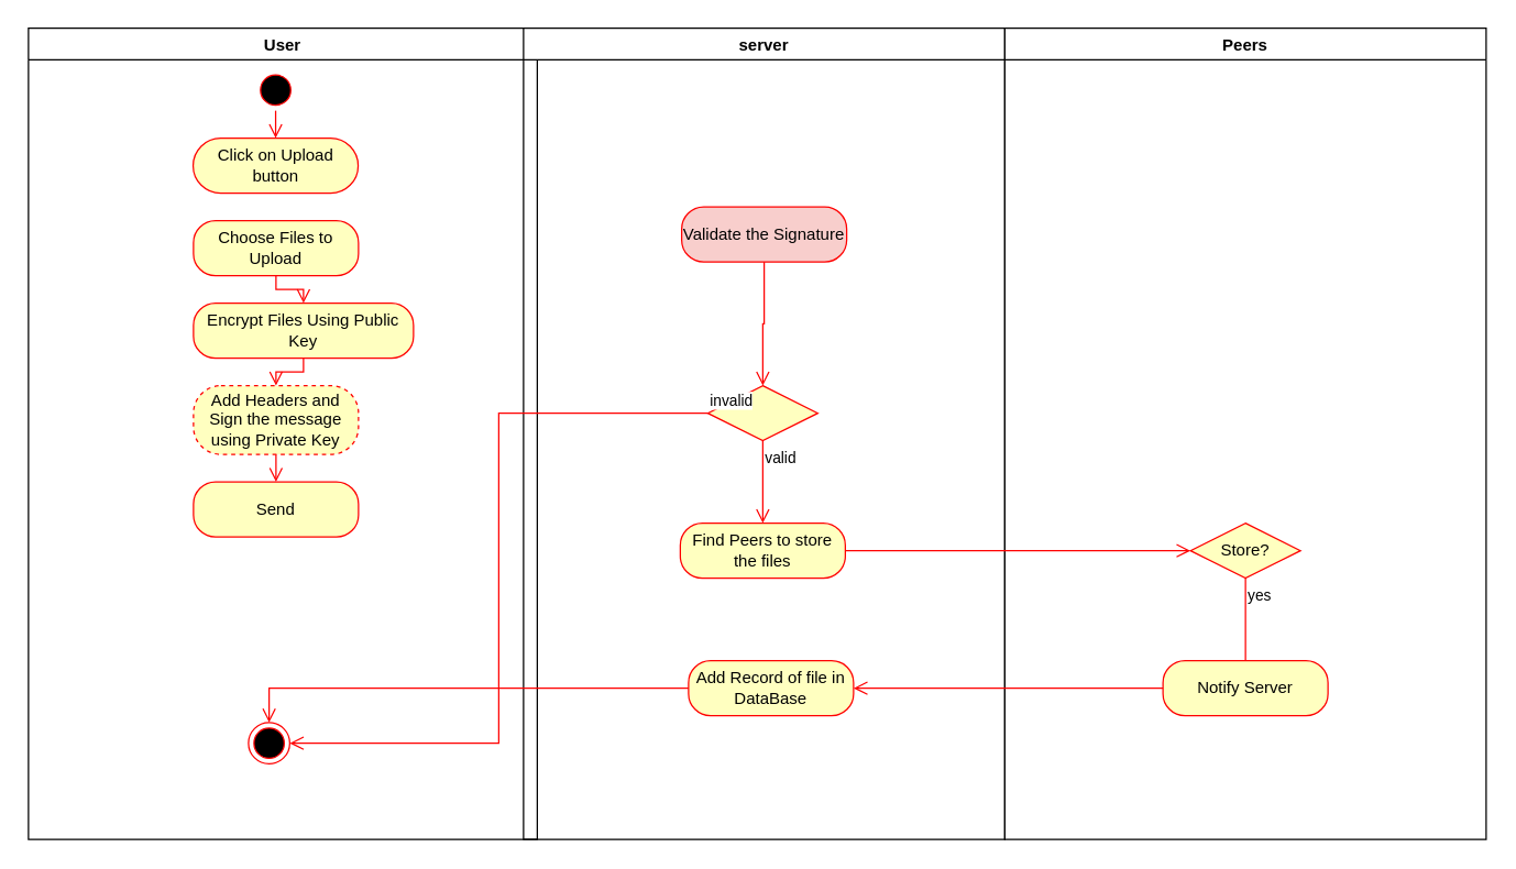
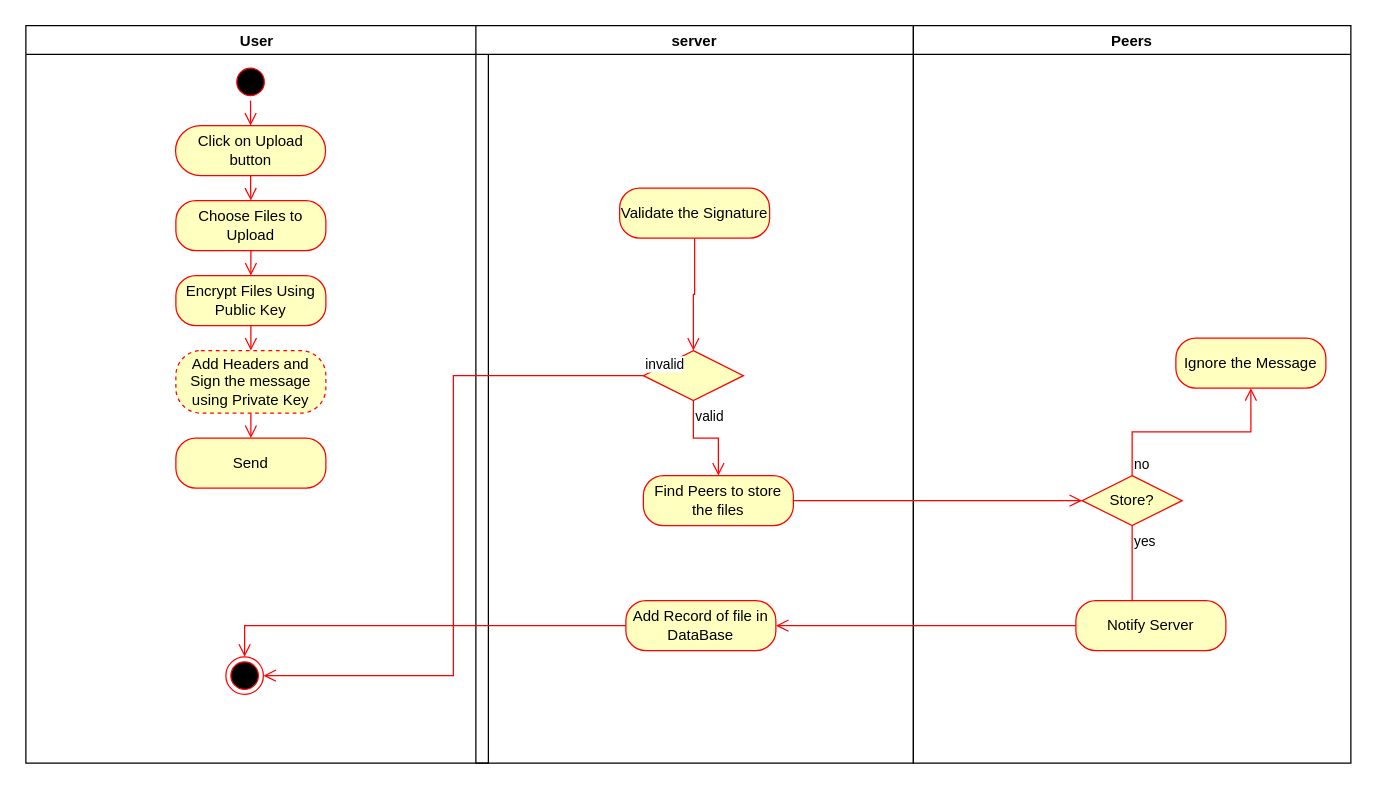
  <mxCell id="0" />
  <mxCell id="1" parent="0" />
  <mxCell id="2" value="User" style="swimlane;" vertex="1" parent="1"><mxGeometry x="20" y="20" width="370" height="590" as="geometry" /></mxCell>
  <mxCell id="3" value="" style="ellipse;html=1;shape=startState;fillColor=#000000;strokeColor=#ff0000;" vertex="1" parent="2"><mxGeometry x="164.75" y="30" width="30" height="30" as="geometry" /></mxCell>
  <mxCell id="4" value="" style="edgeStyle=orthogonalEdgeStyle;html=1;verticalAlign=bottom;endArrow=open;endSize=8;strokeColor=#ff0000;rounded=0;entryX=0.5;entryY=0;entryDx=0;entryDy=0;" edge="1" parent="2" source="3" target="5"><mxGeometry relative="1" as="geometry"><mxPoint x="179.75" y="130" as="targetPoint" /></mxGeometry></mxCell>
  <mxCell id="5" value="Click on Upload button" style="rounded=1;whiteSpace=wrap;html=1;arcSize=50;fontColor=#000000;fillColor=#ffffc0;strokeColor=#ff0000;" vertex="1" parent="2"><mxGeometry x="119.75" y="80" width="120" height="40" as="geometry" /></mxCell>
+ <mxCell id="6" value="" style="edgeStyle=orthogonalEdgeStyle;html=1;verticalAlign=bottom;endArrow=open;endSize=8;strokeColor=#ff0000;rounded=0;entryX=0.5;entryY=0;entryDx=0;entryDy=0;" edge="1" parent="2" source="5" target="7"><mxGeometry relative="1" as="geometry"><mxPoint x="179.75" y="260" as="targetPoint" /><Array as="points" /></mxGeometry></mxCell>
  <mxCell id="7" value="Choose Files to Upload" style="rounded=1;whiteSpace=wrap;html=1;arcSize=40;fontColor=#000000;fillColor=#ffffc0;strokeColor=#ff0000;" vertex="1" parent="2"><mxGeometry x="120" y="140" width="120" height="40" as="geometry" /></mxCell>
  <mxCell id="8" value="" style="edgeStyle=orthogonalEdgeStyle;html=1;verticalAlign=bottom;endArrow=open;endSize=8;strokeColor=#ff0000;rounded=0;entryX=0.5;entryY=0;entryDx=0;entryDy=0;" edge="1" parent="2" source="7" target="11"><mxGeometry relative="1" as="geometry"><mxPoint x="180" y="260" as="targetPoint" /><Array as="points" /></mxGeometry></mxCell>
  <mxCell id="9" value="Add Headers and Sign the message using Private Key" style="rounded=1;whiteSpace=wrap;html=1;arcSize=40;fontColor=#000000;fillColor=#ffffc0;strokeColor=#ff0000;dashed=1;" vertex="1" parent="2"><mxGeometry x="120" y="260" width="120" height="50" as="geometry" /></mxCell>
  <mxCell id="10" value="" style="ellipse;html=1;shape=endState;fillColor=#000000;strokeColor=#ff0000;" vertex="1" parent="2"><mxGeometry x="160" y="505" width="30" height="30" as="geometry" /></mxCell>
- <mxCell id="11" value="Encrypt Files Using Public Key" style="rounded=1;whiteSpace=wrap;html=1;arcSize=40;fontColor=#000000;fillColor=#ffffc0;strokeColor=#ff0000;" vertex="1" parent="2"><mxGeometry x="120" y="200" width="160" height="40" as="geometry" /></mxCell>
+ <mxCell id="11" value="Encrypt Files Using Public Key" style="rounded=1;whiteSpace=wrap;html=1;arcSize=40;fontColor=#000000;fillColor=#ffffc0;strokeColor=#ff0000;" vertex="1" parent="2"><mxGeometry x="120" y="200" width="120" height="40" as="geometry" /></mxCell>
  <mxCell id="12" value="" style="edgeStyle=orthogonalEdgeStyle;html=1;verticalAlign=bottom;endArrow=open;endSize=8;strokeColor=#ff0000;rounded=0;entryX=0.5;entryY=0;entryDx=0;entryDy=0;" edge="1" source="11" parent="2" target="9"><mxGeometry relative="1" as="geometry"><mxPoint x="-20" y="300" as="targetPoint" /></mxGeometry></mxCell>
  <mxCell id="13" value="Send" style="rounded=1;whiteSpace=wrap;html=1;arcSize=40;fontColor=#000000;fillColor=#ffffc0;strokeColor=#ff0000;" vertex="1" parent="2"><mxGeometry x="120" y="330" width="120" height="40" as="geometry" /></mxCell>
  <mxCell id="14" value="" style="edgeStyle=orthogonalEdgeStyle;html=1;verticalAlign=bottom;endArrow=open;endSize=8;strokeColor=#ff0000;rounded=0;exitX=0.5;exitY=1;exitDx=0;exitDy=0;entryX=0.5;entryY=0;entryDx=0;entryDy=0;" edge="1" parent="2" source="9" target="13"><mxGeometry relative="1" as="geometry"><mxPoint x="180" y="510" as="targetPoint" /><mxPoint x="240" y="380" as="sourcePoint" /></mxGeometry></mxCell>
  <mxCell id="15" value="server" style="swimlane;" vertex="1" parent="1"><mxGeometry x="380" y="20" width="350" height="590" as="geometry" /></mxCell>
- <mxCell id="16" value="Validate the Signature" style="rounded=1;whiteSpace=wrap;html=1;arcSize=40;fontColor=#000000;fillColor=#f8cecc;strokeColor=#ff0000;" vertex="1" parent="15"><mxGeometry x="115" y="130" width="120" height="40" as="geometry" /></mxCell>
+ <mxCell id="16" value="Validate the Signature" style="rounded=1;whiteSpace=wrap;html=1;arcSize=40;fontColor=#000000;fillColor=#ffffc0;strokeColor=#ff0000;" vertex="1" parent="15"><mxGeometry x="115" y="130" width="120" height="40" as="geometry" /></mxCell>
  <mxCell id="17" value="" style="edgeStyle=orthogonalEdgeStyle;html=1;verticalAlign=bottom;endArrow=open;endSize=8;strokeColor=#ff0000;rounded=0;entryX=0.5;entryY=0;entryDx=0;entryDy=0;" edge="1" parent="15" source="16" target="20"><mxGeometry relative="1" as="geometry"><mxPoint x="175" y="250" as="targetPoint" /></mxGeometry></mxCell>
- <mxCell id="18" value="Find Peers to store the files" style="rounded=1;whiteSpace=wrap;html=1;arcSize=40;fontColor=#000000;fillColor=#ffffc0;strokeColor=#ff0000;" vertex="1" parent="15"><mxGeometry x="114" y="360" width="120" height="40" as="geometry" /></mxCell>
+ <mxCell id="18" value="Find Peers to store the files" style="rounded=1;whiteSpace=wrap;html=1;arcSize=40;fontColor=#000000;fillColor=#ffffc0;strokeColor=#ff0000;" vertex="1" parent="15"><mxGeometry x="134" y="360" width="120" height="40" as="geometry" /></mxCell>
  <mxCell id="19" value="Add Record of file in DataBase" style="rounded=1;whiteSpace=wrap;html=1;arcSize=40;fontColor=#000000;fillColor=#ffffc0;strokeColor=#ff0000;" vertex="1" parent="15"><mxGeometry x="120" y="460" width="120" height="40" as="geometry" /></mxCell>
  <mxCell id="20" value="" style="rhombus;whiteSpace=wrap;html=1;fontColor=#000000;fillColor=#ffffc0;strokeColor=#ff0000;" vertex="1" parent="15"><mxGeometry x="134" y="260" width="80" height="40" as="geometry" /></mxCell>
  <mxCell id="21" value="&lt;div&gt;valid&lt;/div&gt;" style="edgeStyle=orthogonalEdgeStyle;html=1;align=left;verticalAlign=top;endArrow=open;endSize=8;strokeColor=#ff0000;rounded=0;entryX=0.5;entryY=0;entryDx=0;entryDy=0;" edge="1" source="20" parent="15" target="18"><mxGeometry x="-1" relative="1" as="geometry"><mxPoint x="174" y="360" as="targetPoint" /></mxGeometry></mxCell>
  <mxCell id="22" value="Peers" style="swimlane;" vertex="1" parent="1"><mxGeometry x="730" y="20" width="350" height="590" as="geometry" /></mxCell>
  <mxCell id="23" value="Store?" style="rhombus;whiteSpace=wrap;html=1;fontColor=#000000;fillColor=#ffffc0;strokeColor=#ff0000;" vertex="1" parent="22"><mxGeometry x="135" y="360" width="80" height="40" as="geometry" /></mxCell>
+ <mxCell id="24" value="no" style="edgeStyle=orthogonalEdgeStyle;html=1;align=left;verticalAlign=bottom;endArrow=open;endSize=8;strokeColor=#ff0000;rounded=0;entryX=0.5;entryY=1;entryDx=0;entryDy=0;" edge="1" parent="22" source="23" target="27"><mxGeometry x="-1" relative="1" as="geometry"><mxPoint x="270" y="310" as="targetPoint" /></mxGeometry></mxCell>
  <mxCell id="25" value="yes" style="edgeStyle=orthogonalEdgeStyle;html=1;align=left;verticalAlign=top;endArrow=open;endSize=8;strokeColor=#ff0000;rounded=0;" edge="1" parent="22" source="23"><mxGeometry x="-1" relative="1" as="geometry"><mxPoint x="175" y="470" as="targetPoint" /></mxGeometry></mxCell>
- <mxCell id="26" value="Notify Server" style="rounded=1;whiteSpace=wrap;html=1;arcSize=40;fontColor=#000000;fillColor=#ffffc0;strokeColor=#ff0000;" vertex="1" parent="22"><mxGeometry x="115" y="460" width="120" height="40" as="geometry" /></mxCell>
+ <mxCell id="26" value="Notify Server" style="rounded=1;whiteSpace=wrap;html=1;arcSize=40;fontColor=#000000;fillColor=#ffffc0;strokeColor=#ff0000;" vertex="1" parent="22"><mxGeometry x="130" y="460" width="120" height="40" as="geometry" /></mxCell>
+ <mxCell id="27" value="Ignore the Message" style="rounded=1;whiteSpace=wrap;html=1;arcSize=40;fontColor=#000000;fillColor=#ffffc0;strokeColor=#ff0000;" vertex="1" parent="22"><mxGeometry x="210" y="250" width="120" height="40" as="geometry" /></mxCell>
  <mxCell id="28" value="" style="edgeStyle=orthogonalEdgeStyle;html=1;verticalAlign=bottom;endArrow=open;endSize=8;strokeColor=#ff0000;rounded=0;entryX=0;entryY=0.5;entryDx=0;entryDy=0;" edge="1" parent="1" source="18" target="23"><mxGeometry relative="1" as="geometry"><mxPoint x="860" y="420" as="targetPoint" /></mxGeometry></mxCell>
  <mxCell id="29" value="" style="edgeStyle=orthogonalEdgeStyle;html=1;verticalAlign=bottom;endArrow=open;endSize=8;strokeColor=#ff0000;rounded=0;" edge="1" parent="1" source="26"><mxGeometry relative="1" as="geometry"><mxPoint x="620" y="500" as="targetPoint" /></mxGeometry></mxCell>
  <mxCell id="30" value="" style="edgeStyle=orthogonalEdgeStyle;html=1;verticalAlign=bottom;endArrow=open;endSize=8;strokeColor=#ff0000;rounded=0;entryX=0.5;entryY=0;entryDx=0;entryDy=0;" edge="1" parent="1" source="19" target="10"><mxGeometry relative="1" as="geometry"><mxPoint x="560" y="550" as="targetPoint" /></mxGeometry></mxCell>
  <mxCell id="31" value="invalid" style="edgeStyle=orthogonalEdgeStyle;html=1;align=left;verticalAlign=bottom;endArrow=open;endSize=8;strokeColor=#ff0000;rounded=0;exitX=0;exitY=0.5;exitDx=0;exitDy=0;entryX=1;entryY=0.5;entryDx=0;entryDy=0;" edge="1" source="20" parent="1" target="10"><mxGeometry x="-1" relative="1" as="geometry"><mxPoint x="420" y="550" as="targetPoint" /></mxGeometry></mxCell>
